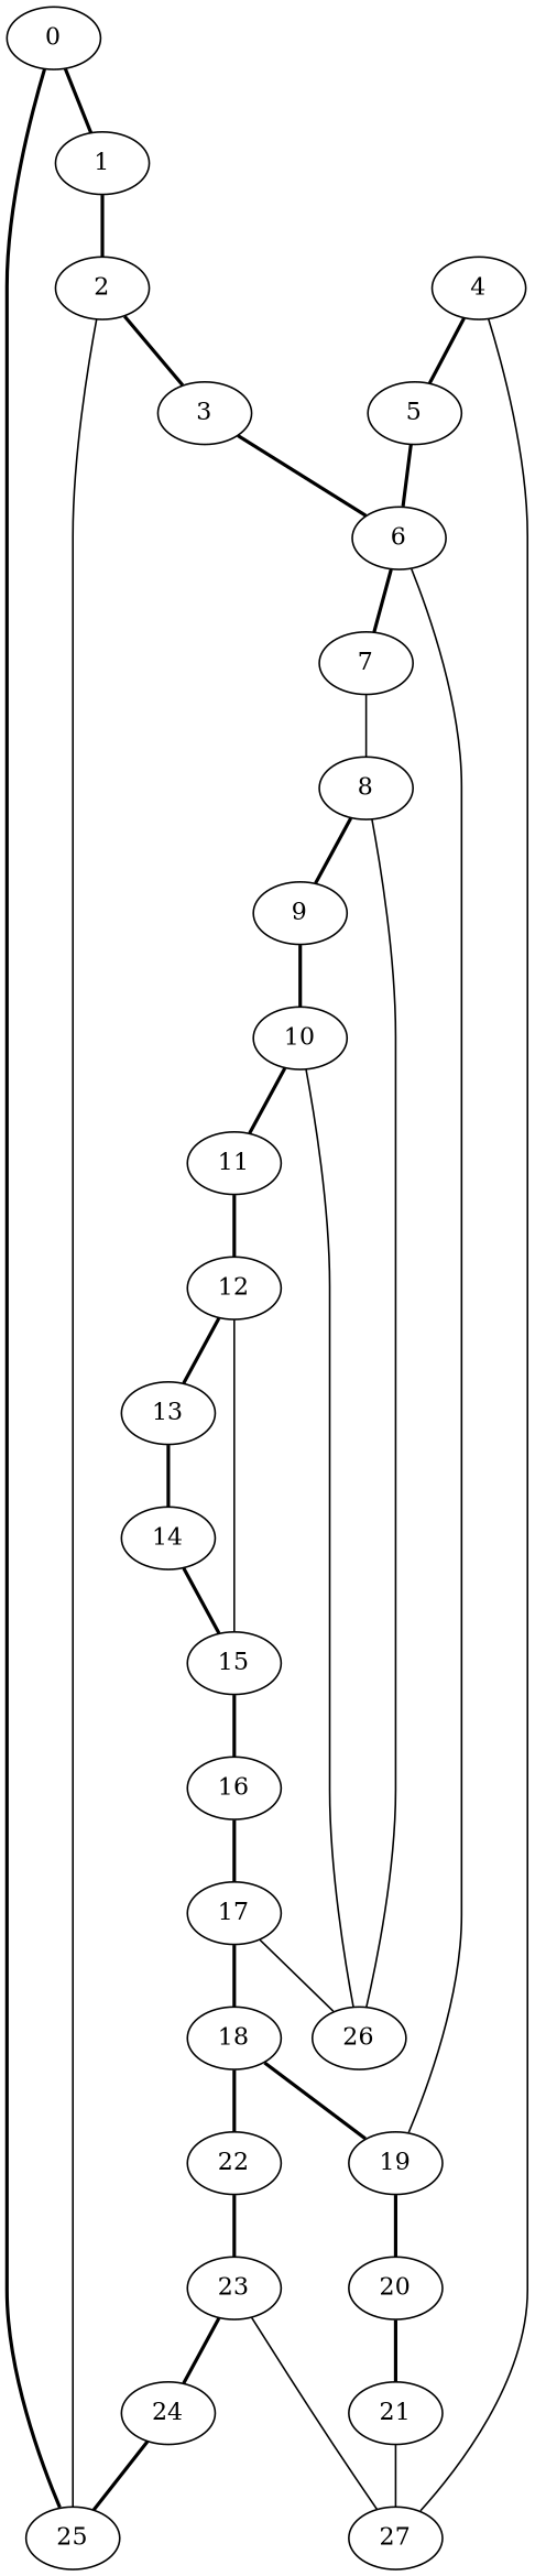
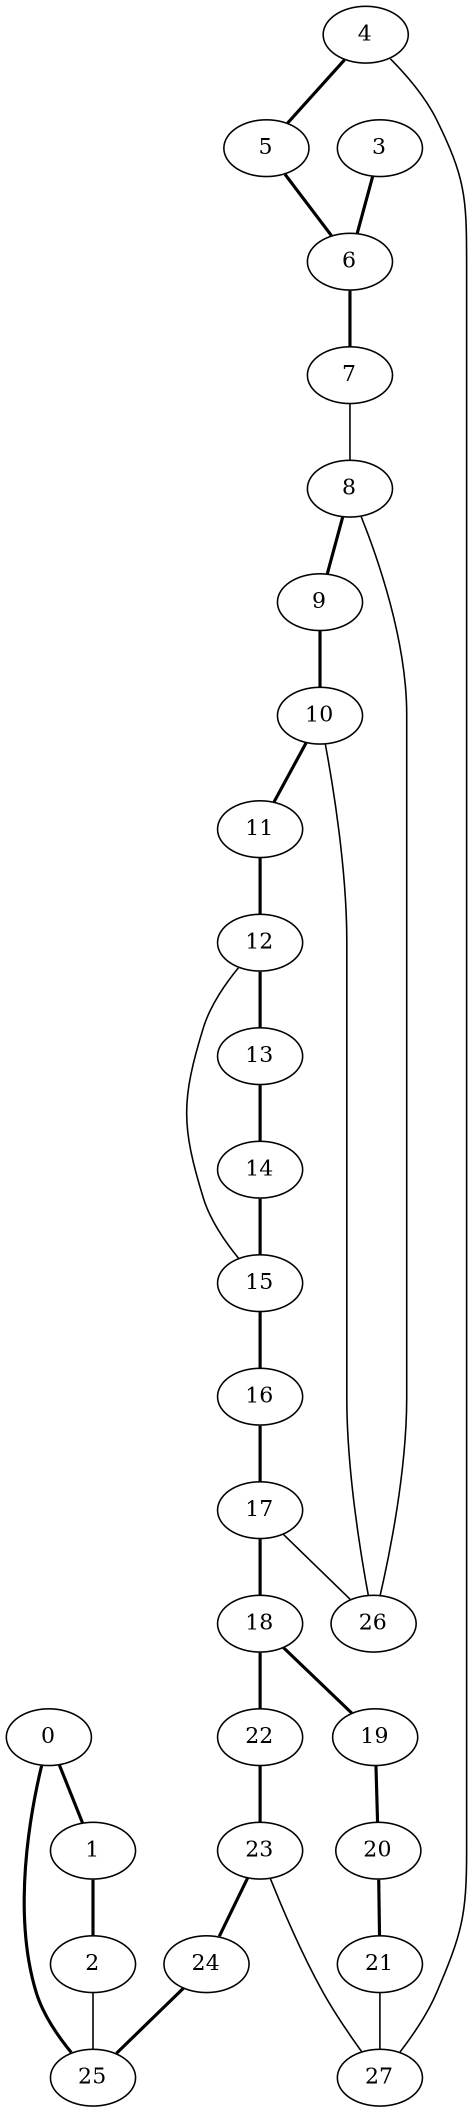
  graph {
    edge [style=bold]
    0
    1
    25
    2
    3
    6
    4
    5
    27
    7
    19
    8
    20
    9
    26
    21
    10
    11
    12
    13
    15
    14
    16
    17
    18
    22
    23
    24
    0 -- 1
    0 -- 25
    1 -- 2
    2 -- 25 [style=""]
-   2 -- 3
    3 -- 6
    6 -- 7
-   6 -- 19 [style=""]
    4 -- 5
    4 -- 27 [style=""]
    5 -- 6
    7 -- 8 [style=solid]
    19 -- 20
    8 -- 9
    8 -- 26 [style=""]
    20 -- 21
    9 -- 10
    21 -- 27 [style=""]
    10 -- 26 [style=""]
    10 -- 11
    11 -- 12
    12 -- 13
    12 -- 15 [style=""]
    13 -- 14
    15 -- 16
    14 -- 15
    16 -- 17
    17 -- 26 [style=""]
    17 -- 18
    18 -- 19
    18 -- 22
    22 -- 23
    23 -- 27 [style=""]
    23 -- 24
    24 -- 25
  }
